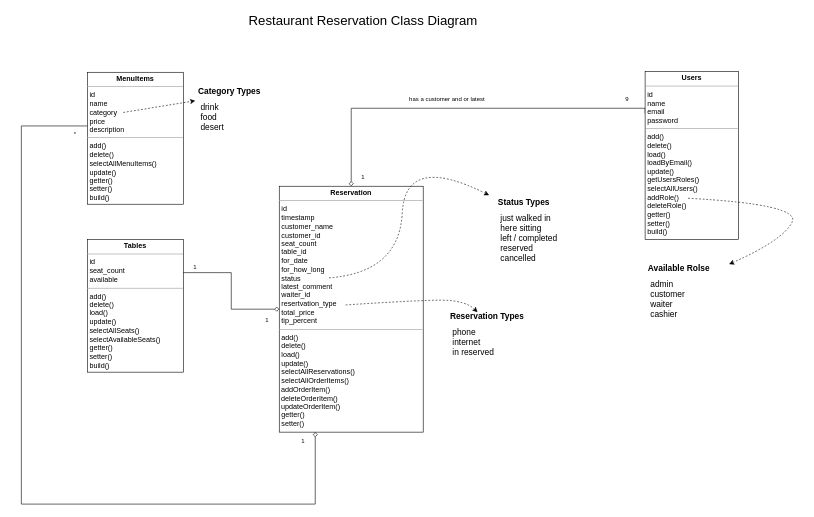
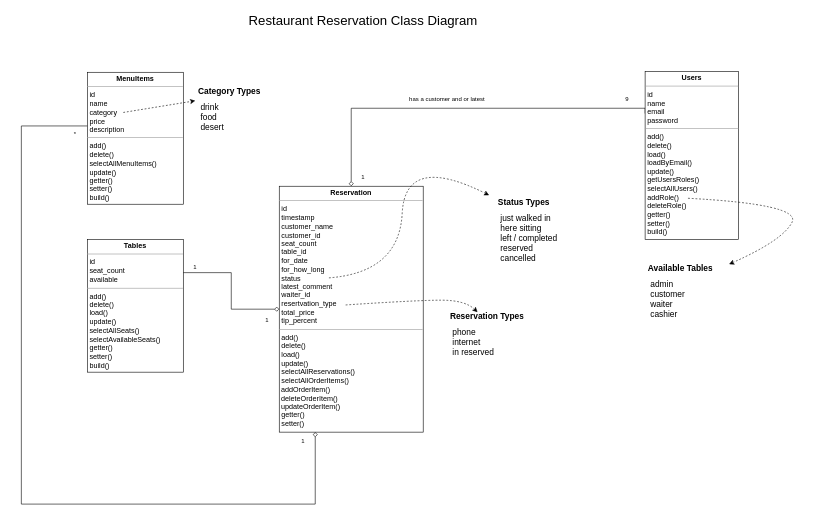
  <mxCell id="0" />
  <mxCell id="1" parent="0" />
  <mxCell id="2" value="&lt;font style=&quot;font-size: 22px;&quot;&gt;Restaurant Reservation Class Diagram&lt;/font&gt;" style="text;html=1;strokeColor=none;fillColor=none;align=center;verticalAlign=middle;whiteSpace=wrap;rounded=0;fontSize=16;" parent="1" vertex="1"><mxGeometry x="20" y="20" width="1170" height="30" as="geometry" /></mxCell>
  <mxCell id="3" value="&lt;p style=&quot;margin:0px;margin-top:4px;text-align:center;&quot;&gt;&lt;b&gt;MenuItems&lt;/b&gt;&lt;/p&gt;&lt;hr size=&quot;1&quot;&gt;&lt;p style=&quot;margin:0px;margin-left:4px;&quot;&gt;id&lt;/p&gt;&lt;p style=&quot;margin:0px;margin-left:4px;&quot;&gt;name&lt;/p&gt;&lt;p style=&quot;margin:0px;margin-left:4px;&quot;&gt;category&lt;/p&gt;&lt;p style=&quot;margin:0px;margin-left:4px;&quot;&gt;price&lt;/p&gt;&lt;p style=&quot;margin:0px;margin-left:4px;&quot;&gt;description&lt;/p&gt;&lt;hr size=&quot;1&quot;&gt;&lt;p style=&quot;margin:0px;margin-left:4px;&quot;&gt;add()&lt;/p&gt;&lt;p style=&quot;margin:0px;margin-left:4px;&quot;&gt;delete()&lt;/p&gt;&lt;p style=&quot;margin:0px;margin-left:4px;&quot;&gt;selectAllMenuItems()&lt;/p&gt;&lt;p style=&quot;margin:0px;margin-left:4px;&quot;&gt;update()&lt;/p&gt;&lt;p style=&quot;margin:0px;margin-left:4px;&quot;&gt;getter()&lt;/p&gt;&lt;p style=&quot;margin:0px;margin-left:4px;&quot;&gt;setter()&lt;/p&gt;&lt;p style=&quot;margin:0px;margin-left:4px;&quot;&gt;build()&lt;/p&gt;" style="verticalAlign=top;align=left;overflow=fill;fontSize=12;fontFamily=Helvetica;html=1;rounded=0;shadow=0;comic=0;labelBackgroundColor=none;strokeWidth=1" parent="1" vertex="1"><mxGeometry x="145" y="120" width="160" height="220" as="geometry" /></mxCell>
  <mxCell id="4" value="&lt;p style=&quot;margin:0px;margin-top:4px;text-align:center;&quot;&gt;&lt;b&gt;Tables&lt;/b&gt;&lt;/p&gt;&lt;hr size=&quot;1&quot;&gt;&lt;p style=&quot;margin:0px;margin-left:4px;&quot;&gt;id&lt;/p&gt;&lt;p style=&quot;margin:0px;margin-left:4px;&quot;&gt;seat_count&lt;/p&gt;&lt;p style=&quot;margin:0px;margin-left:4px;&quot;&gt;available&lt;/p&gt;&lt;hr size=&quot;1&quot;&gt;&lt;p style=&quot;margin:0px;margin-left:4px;&quot;&gt;add()&lt;/p&gt;&lt;p style=&quot;margin:0px;margin-left:4px;&quot;&gt;delete()&lt;/p&gt;&lt;p style=&quot;margin:0px;margin-left:4px;&quot;&gt;load()&lt;/p&gt;&lt;p style=&quot;margin:0px;margin-left:4px;&quot;&gt;update()&lt;/p&gt;&lt;p style=&quot;margin:0px;margin-left:4px;&quot;&gt;selectAllSeats()&lt;/p&gt;&lt;p style=&quot;margin:0px;margin-left:4px;&quot;&gt;selectAvailableSeats()&lt;/p&gt;&lt;p style=&quot;border-color: var(--border-color); margin: 0px 0px 0px 4px;&quot;&gt;getter()&lt;/p&gt;&lt;p style=&quot;border-color: var(--border-color); margin: 0px 0px 0px 4px;&quot;&gt;setter()&lt;/p&gt;&lt;p style=&quot;border-color: var(--border-color); margin: 0px 0px 0px 4px;&quot;&gt;build()&lt;/p&gt;" style="verticalAlign=top;align=left;overflow=fill;fontSize=12;fontFamily=Helvetica;html=1;rounded=0;shadow=0;comic=0;labelBackgroundColor=none;strokeWidth=1" parent="1" vertex="1"><mxGeometry x="145" y="398.75" width="160" height="221.25" as="geometry" /></mxCell>
  <mxCell id="5" style="edgeStyle=orthogonalEdgeStyle;rounded=0;orthogonalLoop=1;jettySize=auto;html=1;exitX=0.5;exitY=0;exitDx=0;exitDy=0;entryX=0;entryY=0.25;entryDx=0;entryDy=0;fontSize=14;startArrow=diamond;startFill=0;endArrow=none;endFill=0;" parent="1" source="7" target="20" edge="1"><mxGeometry relative="1" as="geometry"><Array as="points"><mxPoint x="585" y="180" /><mxPoint x="1075" y="180" /></Array></mxGeometry></mxCell>
  <mxCell id="6" style="edgeStyle=orthogonalEdgeStyle;rounded=0;orthogonalLoop=1;jettySize=auto;html=1;entryX=1;entryY=0.25;entryDx=0;entryDy=0;fontSize=14;startArrow=diamond;startFill=0;endArrow=none;endFill=0;" parent="1" source="7" target="4" edge="1"><mxGeometry relative="1" as="geometry" /></mxCell>
  <mxCell id="7" value="&lt;p style=&quot;margin:0px;margin-top:4px;text-align:center;&quot;&gt;&lt;b&gt;Reservation&lt;/b&gt;&lt;/p&gt;&lt;hr size=&quot;1&quot;&gt;&lt;p style=&quot;margin:0px;margin-left:4px;&quot;&gt;id&lt;/p&gt;&lt;p style=&quot;margin:0px;margin-left:4px;&quot;&gt;timestamp&lt;/p&gt;&lt;p style=&quot;margin:0px;margin-left:4px;&quot;&gt;customer_name&lt;/p&gt;&lt;p style=&quot;margin:0px;margin-left:4px;&quot;&gt;customer_id&lt;/p&gt;&lt;p style=&quot;margin:0px;margin-left:4px;&quot;&gt;seat_count&lt;/p&gt;&lt;p style=&quot;margin:0px;margin-left:4px;&quot;&gt;&lt;span style=&quot;background-color: initial;&quot;&gt;table_id&lt;/span&gt;&lt;br&gt;&lt;/p&gt;&lt;p style=&quot;margin:0px;margin-left:4px;&quot;&gt;for_date&lt;/p&gt;&lt;p style=&quot;margin:0px;margin-left:4px;&quot;&gt;for_how_long&lt;/p&gt;&lt;p style=&quot;margin:0px;margin-left:4px;&quot;&gt;status&lt;/p&gt;&lt;p style=&quot;margin:0px;margin-left:4px;&quot;&gt;latest_comment&lt;/p&gt;&lt;p style=&quot;margin:0px;margin-left:4px;&quot;&gt;waiter_id&lt;/p&gt;&lt;p style=&quot;margin:0px;margin-left:4px;&quot;&gt;resertvation_type&amp;nbsp;&lt;/p&gt;&lt;p style=&quot;margin:0px;margin-left:4px;&quot;&gt;total_price&lt;/p&gt;&lt;p style=&quot;margin:0px;margin-left:4px;&quot;&gt;tip_percent&lt;/p&gt;&lt;hr size=&quot;1&quot;&gt;&lt;p style=&quot;margin:0px;margin-left:4px;&quot;&gt;add()&lt;/p&gt;&lt;p style=&quot;margin:0px;margin-left:4px;&quot;&gt;delete()&lt;/p&gt;&lt;p style=&quot;margin:0px;margin-left:4px;&quot;&gt;load()&lt;/p&gt;&lt;p style=&quot;margin:0px;margin-left:4px;&quot;&gt;update()&lt;/p&gt;&lt;p style=&quot;margin:0px;margin-left:4px;&quot;&gt;selectAllReservations()&lt;/p&gt;&lt;p style=&quot;margin:0px;margin-left:4px;&quot;&gt;selectAllOrderItems()&lt;/p&gt;&lt;p style=&quot;margin:0px;margin-left:4px;&quot;&gt;&lt;/p&gt;&amp;nbsp;addOrderItem()&lt;br&gt;&amp;nbsp;deleteOrderItem()&lt;br&gt;&amp;nbsp;updateOrderItem()&lt;br&gt;&lt;p style=&quot;border-color: var(--border-color); margin: 0px 0px 0px 4px;&quot;&gt;getter()&lt;/p&gt;&lt;p style=&quot;border-color: var(--border-color); margin: 0px 0px 0px 4px;&quot;&gt;setter()&lt;/p&gt;" style="verticalAlign=top;align=left;overflow=fill;fontSize=12;fontFamily=Helvetica;html=1;rounded=0;shadow=0;comic=0;labelBackgroundColor=none;strokeWidth=1" parent="1" vertex="1"><mxGeometry x="465" y="310" width="240" height="410" as="geometry" /></mxCell>
  <mxCell id="8" value="&lt;h1 style=&quot;font-size: 14px;&quot;&gt;&lt;font style=&quot;font-size: 14px;&quot;&gt;Status Types&lt;/font&gt;&lt;/h1&gt;&lt;p style=&quot;border-color: var(--border-color); margin: 0px 0px 0px 4px; font-size: 14px;&quot;&gt;&lt;font style=&quot;font-size: 14px;&quot;&gt;just walked in&lt;/font&gt;&lt;/p&gt;&lt;p style=&quot;border-color: var(--border-color); margin: 0px 0px 0px 4px; font-size: 14px;&quot;&gt;&lt;font style=&quot;font-size: 14px;&quot;&gt;here sitting&lt;/font&gt;&lt;/p&gt;&lt;p style=&quot;border-color: var(--border-color); margin: 0px 0px 0px 4px; font-size: 14px;&quot;&gt;&lt;font style=&quot;font-size: 14px;&quot;&gt;left / completed&lt;/font&gt;&lt;/p&gt;&lt;p style=&quot;border-color: var(--border-color); margin: 0px 0px 0px 4px; font-size: 14px;&quot;&gt;&lt;font style=&quot;font-size: 14px;&quot;&gt;reserved&lt;/font&gt;&lt;/p&gt;&lt;p style=&quot;border-color: var(--border-color); margin: 0px 0px 0px 4px; font-size: 14px;&quot;&gt;&lt;font style=&quot;font-size: 14px;&quot;&gt;cancelled&lt;/font&gt;&lt;/p&gt;" style="text;html=1;strokeColor=none;fillColor=none;spacing=5;spacingTop=-20;whiteSpace=wrap;overflow=hidden;rounded=0;fontSize=10;" parent="1" vertex="1"><mxGeometry x="825" y="330" width="140" height="120" as="geometry" /></mxCell>
  <mxCell id="9" value="&lt;h1 style=&quot;font-size: 14px;&quot;&gt;&lt;font style=&quot;font-size: 14px;&quot;&gt;Category Types&lt;/font&gt;&lt;/h1&gt;&lt;p style=&quot;border-color: var(--border-color); margin: 0px 0px 0px 4px; font-size: 14px;&quot;&gt;drink&lt;/p&gt;&lt;p style=&quot;border-color: var(--border-color); margin: 0px 0px 0px 4px; font-size: 14px;&quot;&gt;food&lt;/p&gt;&lt;p style=&quot;border-color: var(--border-color); margin: 0px 0px 0px 4px; font-size: 14px;&quot;&gt;desert&lt;/p&gt;" style="text;html=1;strokeColor=none;fillColor=none;spacing=5;spacingTop=-20;whiteSpace=wrap;overflow=hidden;rounded=0;fontSize=10;" parent="1" vertex="1"><mxGeometry x="325" y="145" width="140" height="90" as="geometry" /></mxCell>
  <mxCell id="10" value="&lt;font style=&quot;font-size: 10px;&quot;&gt;1&lt;/font&gt;" style="text;html=1;strokeColor=none;fillColor=none;align=center;verticalAlign=middle;whiteSpace=wrap;rounded=0;fontSize=22;" parent="1" vertex="1"><mxGeometry x="575" y="280" width="60" height="22.5" as="geometry" /></mxCell>
  <mxCell id="11" value="&lt;font style=&quot;font-size: 10px;&quot;&gt;9&lt;/font&gt;" style="text;html=1;strokeColor=none;fillColor=none;align=center;verticalAlign=middle;whiteSpace=wrap;rounded=0;fontSize=22;" parent="1" vertex="1"><mxGeometry x="1015" y="150" width="60" height="22.5" as="geometry" /></mxCell>
  <mxCell id="12" value="&lt;span style=&quot;font-size: 10px;&quot;&gt;has a customer and or latest&lt;/span&gt;" style="text;html=1;strokeColor=none;fillColor=none;align=center;verticalAlign=middle;whiteSpace=wrap;rounded=0;fontSize=22;" parent="1" vertex="1"><mxGeometry x="675" y="150" width="140" height="22.5" as="geometry" /></mxCell>
  <mxCell id="13" value="&lt;font style=&quot;font-size: 10px;&quot;&gt;1&lt;/font&gt;" style="text;html=1;strokeColor=none;fillColor=none;align=center;verticalAlign=middle;whiteSpace=wrap;rounded=0;fontSize=22;" parent="1" vertex="1"><mxGeometry x="415" y="518.75" width="60" height="22.5" as="geometry" /></mxCell>
  <mxCell id="14" value="&lt;font style=&quot;font-size: 10px;&quot;&gt;1&lt;/font&gt;" style="text;html=1;strokeColor=none;fillColor=none;align=center;verticalAlign=middle;whiteSpace=wrap;rounded=0;fontSize=22;" parent="1" vertex="1"><mxGeometry x="295" y="430" width="60" height="22.5" as="geometry" /></mxCell>
  <mxCell id="15" style="edgeStyle=orthogonalEdgeStyle;rounded=0;orthogonalLoop=1;jettySize=auto;html=1;fontSize=14;startArrow=diamond;startFill=0;endArrow=none;endFill=0;exitX=0.25;exitY=1;exitDx=0;exitDy=0;entryX=1;entryY=1;entryDx=0;entryDy=0;" parent="1" source="7" edge="1"><mxGeometry relative="1" as="geometry"><mxPoint x="475" y="512.556" as="sourcePoint" /><mxPoint x="145" y="209.5" as="targetPoint" /><Array as="points"><mxPoint x="525" y="840" /><mxPoint x="35" y="840" /><mxPoint x="35" y="210" /></Array></mxGeometry></mxCell>
  <mxCell id="16" value="&lt;font style=&quot;font-size: 10px;&quot;&gt;*&lt;/font&gt;" style="text;html=1;strokeColor=none;fillColor=none;align=center;verticalAlign=middle;whiteSpace=wrap;rounded=0;fontSize=22;" parent="1" vertex="1"><mxGeometry x="95" y="207.5" width="60" height="22.5" as="geometry" /></mxCell>
  <mxCell id="17" value="&lt;font style=&quot;font-size: 10px;&quot;&gt;1&lt;/font&gt;" style="text;html=1;strokeColor=none;fillColor=none;align=center;verticalAlign=middle;whiteSpace=wrap;rounded=0;fontSize=22;" parent="1" vertex="1"><mxGeometry x="475" y="720" width="60" height="22.5" as="geometry" /></mxCell>
  <mxCell id="18" value="&lt;h1 style=&quot;font-size: 14px;&quot;&gt;&lt;font style=&quot;font-size: 14px;&quot;&gt;Reservation Types&lt;/font&gt;&lt;/h1&gt;&lt;p style=&quot;border-color: var(--border-color); margin: 0px 0px 0px 4px; font-size: 14px;&quot;&gt;phone&lt;/p&gt;&lt;p style=&quot;border-color: var(--border-color); margin: 0px 0px 0px 4px; font-size: 14px;&quot;&gt;internet&lt;/p&gt;&lt;p style=&quot;border-color: var(--border-color); margin: 0px 0px 0px 4px; font-size: 14px;&quot;&gt;in reserved&lt;/p&gt;" style="text;html=1;strokeColor=none;fillColor=none;spacing=5;spacingTop=-20;whiteSpace=wrap;overflow=hidden;rounded=0;fontSize=10;" parent="1" vertex="1"><mxGeometry x="745" y="520" width="190" height="86" as="geometry" /></mxCell>
- <mxCell id="19" value="&lt;h1 style=&quot;font-size: 14px;&quot;&gt;&lt;font style=&quot;font-size: 14px;&quot;&gt;Available Rolse&lt;/font&gt;&lt;/h1&gt;&lt;p style=&quot;border-color: var(--border-color); margin: 0px 0px 0px 4px; font-size: 14px;&quot;&gt;admin&lt;/p&gt;&lt;p style=&quot;border-color: var(--border-color); margin: 0px 0px 0px 4px; font-size: 14px;&quot;&gt;customer&lt;/p&gt;&lt;p style=&quot;border-color: var(--border-color); margin: 0px 0px 0px 4px; font-size: 14px;&quot;&gt;waiter&lt;/p&gt;&lt;p style=&quot;border-color: var(--border-color); margin: 0px 0px 0px 4px; font-size: 14px;&quot;&gt;cashier&lt;/p&gt;" style="text;html=1;strokeColor=none;fillColor=none;spacing=5;spacingTop=-20;whiteSpace=wrap;overflow=hidden;rounded=0;fontSize=10;" parent="1" vertex="1"><mxGeometry x="1075" y="440" width="156" height="96" as="geometry" /></mxCell>
+ <mxCell id="19" value="&lt;h1 style=&quot;font-size: 14px;&quot;&gt;&lt;font style=&quot;font-size: 14px;&quot;&gt;Available Tables&lt;/font&gt;&lt;/h1&gt;&lt;p style=&quot;border-color: var(--border-color); margin: 0px 0px 0px 4px; font-size: 14px;&quot;&gt;admin&lt;/p&gt;&lt;p style=&quot;border-color: var(--border-color); margin: 0px 0px 0px 4px; font-size: 14px;&quot;&gt;customer&lt;/p&gt;&lt;p style=&quot;border-color: var(--border-color); margin: 0px 0px 0px 4px; font-size: 14px;&quot;&gt;waiter&lt;/p&gt;&lt;p style=&quot;border-color: var(--border-color); margin: 0px 0px 0px 4px; font-size: 14px;&quot;&gt;cashier&lt;/p&gt;" style="text;html=1;strokeColor=none;fillColor=none;spacing=5;spacingTop=-20;whiteSpace=wrap;overflow=hidden;rounded=0;fontSize=10;" parent="1" vertex="1"><mxGeometry x="1075" y="440" width="156" height="96" as="geometry" /></mxCell>
  <mxCell id="20" value="&lt;p style=&quot;margin:0px;margin-top:4px;text-align:center;&quot;&gt;&lt;b&gt;Users&lt;/b&gt;&lt;/p&gt;&lt;hr size=&quot;1&quot;&gt;&lt;p style=&quot;margin:0px;margin-left:4px;&quot;&gt;id&lt;/p&gt;&lt;p style=&quot;margin:0px;margin-left:4px;&quot;&gt;name&lt;/p&gt;&lt;p style=&quot;margin:0px;margin-left:4px;&quot;&gt;email&lt;/p&gt;&lt;p style=&quot;margin:0px;margin-left:4px;&quot;&gt;password&lt;/p&gt;&lt;hr size=&quot;1&quot;&gt;&lt;p style=&quot;margin:0px;margin-left:4px;&quot;&gt;add()&lt;/p&gt;&lt;p style=&quot;margin:0px;margin-left:4px;&quot;&gt;delete()&lt;/p&gt;&lt;p style=&quot;margin:0px;margin-left:4px;&quot;&gt;load()&lt;/p&gt;&lt;p style=&quot;margin:0px;margin-left:4px;&quot;&gt;loadByEmail()&lt;/p&gt;&lt;p style=&quot;margin:0px;margin-left:4px;&quot;&gt;update()&lt;/p&gt;&lt;p style=&quot;margin:0px;margin-left:4px;&quot;&gt;getUsersRoles()&lt;/p&gt;&lt;p style=&quot;margin:0px;margin-left:4px;&quot;&gt;selectAllUsers()&lt;br&gt;&lt;/p&gt;&lt;p style=&quot;margin:0px;margin-left:4px;&quot;&gt;addRole()&lt;/p&gt;&lt;p style=&quot;margin:0px;margin-left:4px;&quot;&gt;deleteRole()&lt;/p&gt;&lt;p style=&quot;margin:0px;margin-left:4px;&quot;&gt;getter()&lt;/p&gt;&lt;p style=&quot;margin:0px;margin-left:4px;&quot;&gt;setter()&lt;/p&gt;&lt;p style=&quot;margin:0px;margin-left:4px;&quot;&gt;build()&lt;/p&gt;&lt;p style=&quot;margin:0px;margin-left:4px;&quot;&gt;&lt;br&gt;&lt;/p&gt;" style="verticalAlign=top;align=left;overflow=fill;fontSize=12;fontFamily=Helvetica;html=1;rounded=0;shadow=0;comic=0;labelBackgroundColor=none;strokeWidth=1" parent="1" vertex="1"><mxGeometry x="1075" y="118.75" width="156" height="280" as="geometry" /></mxCell>
  <mxCell id="21" value="" style="endArrow=classic;html=1;rounded=0;dashed=1;entryX=0;entryY=0.25;entryDx=0;entryDy=0;" parent="1" target="9" edge="1"><mxGeometry width="50" height="50" relative="1" as="geometry"><mxPoint x="205" y="187" as="sourcePoint" /><mxPoint x="430" y="132.25" as="targetPoint" /></mxGeometry></mxCell>
  <mxCell id="22" value="" style="curved=1;endArrow=none;html=1;rounded=0;dashed=1;endFill=0;startArrow=classic;startFill=1;" parent="1" edge="1"><mxGeometry width="50" height="50" relative="1" as="geometry"><mxPoint x="1215" y="440" as="sourcePoint" /><mxPoint x="1145" y="330" as="targetPoint" /><Array as="points"><mxPoint x="1305" y="400" /><mxPoint x="1335" y="340" /></Array></mxGeometry></mxCell>
  <mxCell id="23" value="" style="curved=1;endArrow=none;html=1;rounded=0;dashed=1;endFill=0;startArrow=classic;startFill=1;" edge="1" parent="1" source="18"><mxGeometry width="50" height="50" relative="1" as="geometry"><mxPoint x="815" y="490" as="sourcePoint" /><mxPoint x="575" y="508" as="targetPoint" /><Array as="points"><mxPoint x="775" y="500" /><mxPoint x="695" y="500" /></Array></mxGeometry></mxCell>
  <mxCell id="24" value="" style="curved=1;endArrow=none;html=1;rounded=0;dashed=1;endFill=0;startArrow=classic;startFill=1;exitX=0.5;exitY=0;exitDx=0;exitDy=0;" edge="1" parent="1"><mxGeometry width="50" height="50" relative="1" as="geometry"><mxPoint x="815" y="325" as="sourcePoint" /><mxPoint x="545" y="463" as="targetPoint" /><Array as="points"><mxPoint x="675" y="255" /><mxPoint x="665" y="455" /></Array></mxGeometry></mxCell>
